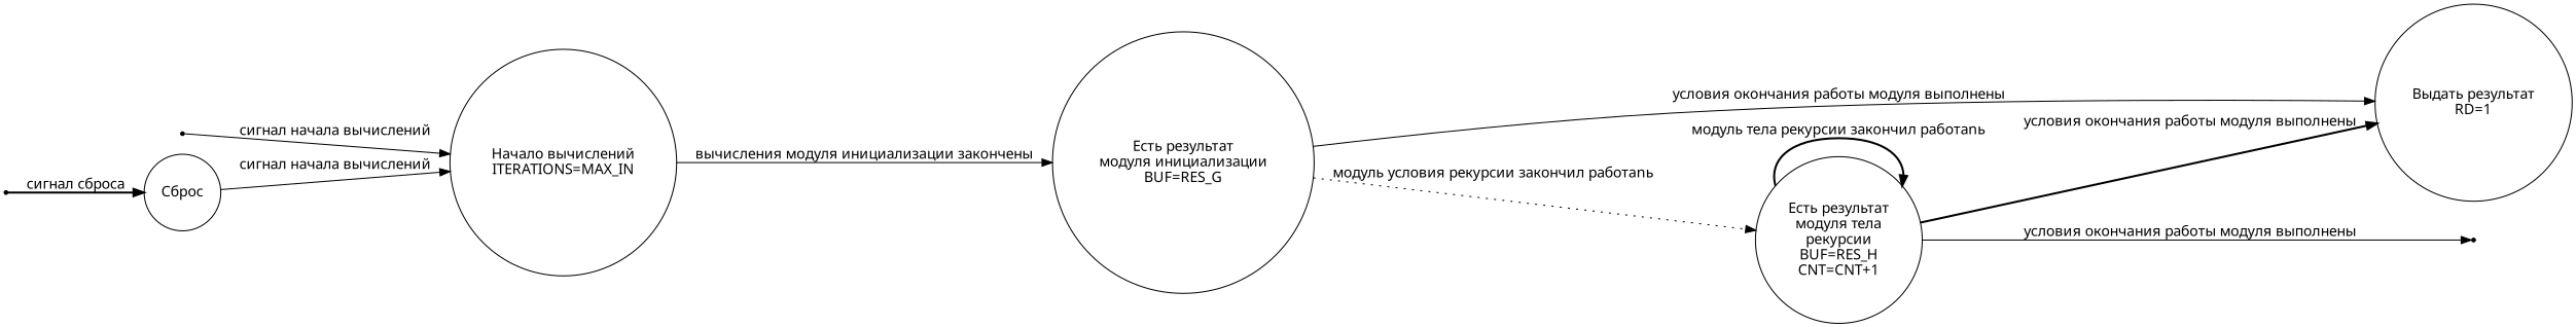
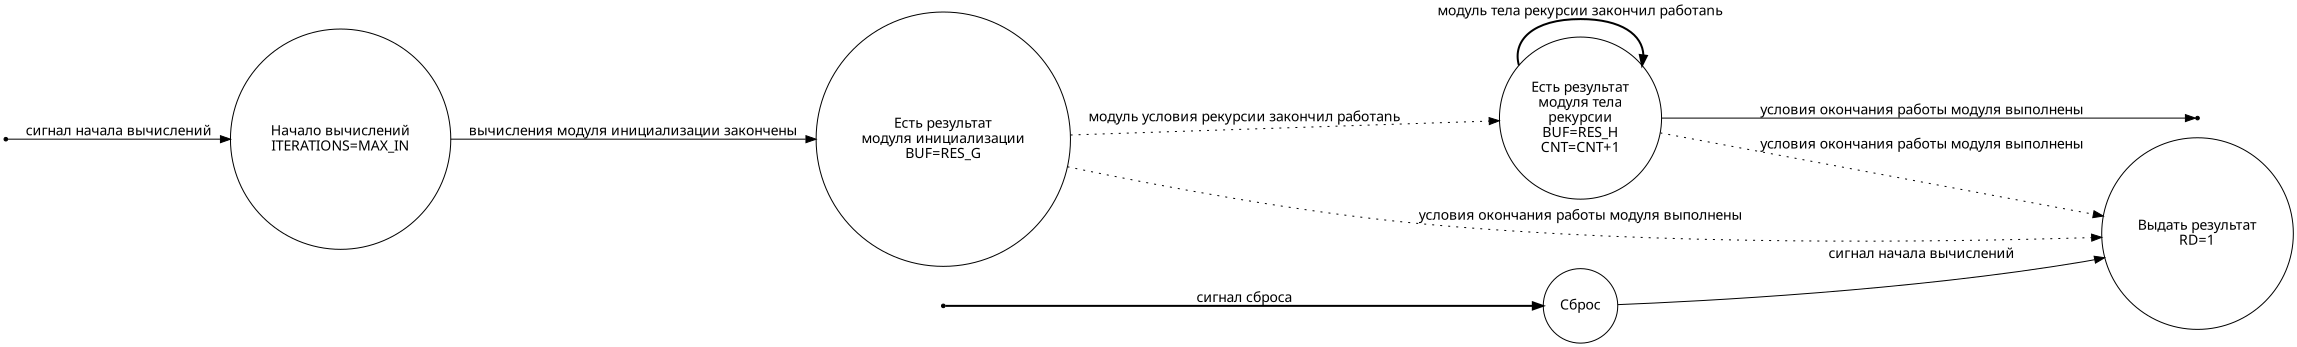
  digraph {
    fontname="Noto Sans"
    rankdir=LR
    node [fontname="Noto Sans" fontsize=14 shape=circle]
    edge [fontname="Noto Sans" style=solid]
    n1 [label="Сброс"]
    n2 [label="Начало вычислений\nITERATIONS=MAX_IN\n"]
    n3 [label="Есть результат\nмодуля инициализации\nBUF=RES_G"]
    n4 [label="Выдать результат\nRD=1"]
    n5 [label="Есть результат\nмодуля тела\nрекурсии\nBUF=RES_H\nCNT=CNT+1"]
    n6 [label="Начало вычислений\nITERATIONS=MAX_IN\n" shape=point]
    n7 [label="Начало вычислений\nITERATIONS=MAX_IN\n" shape=point]
    n8 [label="Начало вычислений\nITERATIONS=MAX_IN\n" shape=point]
-   n1 -> n2 [label="сигнал начала вычислений"]
+   n1 -> n4 [label="сигнал начала вычислений"]
    n2 -> n3 [label="вычисления модуля инициализации закончены"]
-   n3 -> n4 [label="условия окончания работы модуля выполнены"]
+   n3 -> n4 [label="условия окончания работы модуля выполнены" style=dotted]
    n3 -> n5 [label="модуль условия рекурсии закончил работаnь" style=dotted]
-   n5 -> n4 [label="условия окончания работы модуля выполнены" style=bold]
+   n5 -> n4 [label="условия окончания работы модуля выполнены" style=dotted]
    n5 -> n5 [label="модуль тела рекурсии закончил работаnь" style=bold]
    n5 -> n6 [label="условия окончания работы модуля выполнены"]
    n7 -> n1 [label="сигнал сброса" style=bold]
    n8 -> n2 [label="сигнал начала вычислений"]
  }
